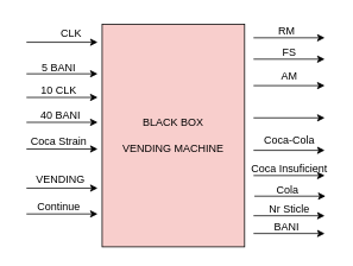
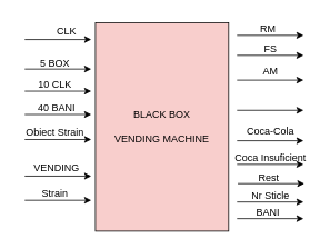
  <mxCell id="0" />
  <mxCell id="1" parent="0" />
  <mxCell id="2" value="BLACK BOX&lt;br&gt;&lt;br&gt;VENDING MACHINE" style="rounded=0;whiteSpace=wrap;html=1;fillColor=#f8cecc;" parent="1" vertex="1"><mxGeometry x="114" y="27" width="160" height="250" as="geometry" /></mxCell>
  <mxCell id="3" value="" style="edgeStyle=none;orthogonalLoop=1;jettySize=auto;html=1;rounded=0;" parent="1" edge="1"><mxGeometry width="80" relative="1" as="geometry"><mxPoint x="29" y="47" as="sourcePoint" /><mxPoint x="109" y="47" as="targetPoint" /><Array as="points" /></mxGeometry></mxCell>
  <mxCell id="4" value="CLK" style="text;html=1;align=center;verticalAlign=middle;resizable=0;points=[];autosize=1;strokeColor=none;fillColor=none;" parent="1" vertex="1"><mxGeometry x="54" y="22" width="50" height="30" as="geometry" /></mxCell>
  <mxCell id="5" value="" style="edgeStyle=none;orthogonalLoop=1;jettySize=auto;html=1;rounded=0;" parent="1" edge="1"><mxGeometry width="80" relative="1" as="geometry"><mxPoint x="29" y="82.47" as="sourcePoint" /><mxPoint x="109" y="82.47" as="targetPoint" /><Array as="points" /></mxGeometry></mxCell>
- <mxCell id="6" value="5 BANI" style="text;html=1;align=center;verticalAlign=middle;resizable=0;points=[];autosize=1;strokeColor=none;fillColor=none;" parent="1" vertex="1"><mxGeometry x="35" y="61" width="60" height="30" as="geometry" /></mxCell>
+ <mxCell id="6" value="5 BOX" style="text;html=1;align=center;verticalAlign=middle;resizable=0;points=[];autosize=1;strokeColor=none;fillColor=none;" parent="1" vertex="1"><mxGeometry x="35" y="61" width="60" height="30" as="geometry" /></mxCell>
  <mxCell id="7" value="10 CLK" style="text;html=1;align=center;verticalAlign=middle;resizable=0;points=[];autosize=1;strokeColor=none;fillColor=none;" parent="1" vertex="1"><mxGeometry x="30" y="86" width="70" height="30" as="geometry" /></mxCell>
  <mxCell id="8" value="" style="edgeStyle=none;orthogonalLoop=1;jettySize=auto;html=1;rounded=0;" parent="1" edge="1"><mxGeometry width="80" relative="1" as="geometry"><mxPoint x="29" y="109" as="sourcePoint" /><mxPoint x="109" y="109" as="targetPoint" /><Array as="points" /></mxGeometry></mxCell>
  <mxCell id="9" value="" style="edgeStyle=none;orthogonalLoop=1;jettySize=auto;html=1;rounded=0;" parent="1" edge="1"><mxGeometry width="80" relative="1" as="geometry"><mxPoint x="29" y="137" as="sourcePoint" /><mxPoint x="109" y="137" as="targetPoint" /><Array as="points" /></mxGeometry></mxCell>
  <mxCell id="10" value="40 BANI" style="text;html=1;align=center;verticalAlign=middle;resizable=0;points=[];autosize=1;strokeColor=none;fillColor=none;" parent="1" vertex="1"><mxGeometry x="32" y="114" width="70" height="30" as="geometry" /></mxCell>
- <mxCell id="11" value="Coca Strain&lt;br&gt;" style="text;html=1;align=center;verticalAlign=middle;resizable=0;points=[];autosize=1;strokeColor=none;fillColor=none;" parent="1" vertex="1"><mxGeometry x="20" y="144" width="90" height="30" as="geometry" /></mxCell>
+ <mxCell id="11" value="Obiect Strain&lt;br&gt;" style="text;html=1;align=center;verticalAlign=middle;resizable=0;points=[];autosize=1;strokeColor=none;fillColor=none;" parent="1" vertex="1"><mxGeometry x="20" y="144" width="90" height="30" as="geometry" /></mxCell>
  <mxCell id="12" value="" style="edgeStyle=none;orthogonalLoop=1;jettySize=auto;html=1;rounded=0;" parent="1" edge="1"><mxGeometry width="80" relative="1" as="geometry"><mxPoint x="29" y="167" as="sourcePoint" /><mxPoint x="109" y="167" as="targetPoint" /><Array as="points" /></mxGeometry></mxCell>
  <mxCell id="13" value="VENDING" style="text;html=1;align=center;verticalAlign=middle;resizable=0;points=[];autosize=1;strokeColor=none;fillColor=none;" parent="1" vertex="1"><mxGeometry x="27" y="187" width="80" height="30" as="geometry" /></mxCell>
  <mxCell id="14" value="" style="edgeStyle=none;orthogonalLoop=1;jettySize=auto;html=1;rounded=0;" parent="1" edge="1"><mxGeometry width="80" relative="1" as="geometry"><mxPoint x="29" y="211" as="sourcePoint" /><mxPoint x="109" y="211" as="targetPoint" /><Array as="points" /></mxGeometry></mxCell>
  <mxCell id="15" value="" style="edgeStyle=none;orthogonalLoop=1;jettySize=auto;html=1;rounded=0;" parent="1" edge="1"><mxGeometry width="80" relative="1" as="geometry"><mxPoint x="29" y="240" as="sourcePoint" /><mxPoint x="109" y="240" as="targetPoint" /><Array as="points" /></mxGeometry></mxCell>
- <mxCell id="16" value="Continue" style="text;html=1;align=center;verticalAlign=middle;resizable=0;points=[];autosize=1;strokeColor=none;fillColor=none;" parent="1" vertex="1"><mxGeometry x="30" y="217" width="70" height="30" as="geometry" /></mxCell>
+ <mxCell id="16" value="Strain" style="text;html=1;align=center;verticalAlign=middle;resizable=0;points=[];autosize=1;strokeColor=none;fillColor=none;" parent="1" vertex="1"><mxGeometry x="30" y="217" width="70" height="30" as="geometry" /></mxCell>
  <mxCell id="17" value="" style="edgeStyle=none;orthogonalLoop=1;jettySize=auto;html=1;rounded=0;" parent="1" edge="1"><mxGeometry width="80" relative="1" as="geometry"><mxPoint x="284" y="42" as="sourcePoint" /><mxPoint x="364" y="42" as="targetPoint" /><Array as="points" /></mxGeometry></mxCell>
  <mxCell id="18" value="" style="edgeStyle=none;orthogonalLoop=1;jettySize=auto;html=1;rounded=0;" parent="1" edge="1"><mxGeometry width="80" relative="1" as="geometry"><mxPoint x="284" y="66" as="sourcePoint" /><mxPoint x="364" y="66" as="targetPoint" /><Array as="points" /></mxGeometry></mxCell>
  <mxCell id="19" value="RM" style="text;html=1;align=center;verticalAlign=middle;resizable=0;points=[];autosize=1;strokeColor=none;fillColor=none;" parent="1" vertex="1"><mxGeometry x="301" y="20" width="40" height="30" as="geometry" /></mxCell>
  <mxCell id="20" value="FS" style="text;html=1;align=center;verticalAlign=middle;resizable=0;points=[];autosize=1;strokeColor=none;fillColor=none;" parent="1" vertex="1"><mxGeometry x="304" y="44" width="40" height="30" as="geometry" /></mxCell>
  <mxCell id="21" value="" style="edgeStyle=none;orthogonalLoop=1;jettySize=auto;html=1;rounded=0;" parent="1" edge="1"><mxGeometry width="80" relative="1" as="geometry"><mxPoint x="284" y="95.76" as="sourcePoint" /><mxPoint x="364" y="95.76" as="targetPoint" /><Array as="points" /></mxGeometry></mxCell>
  <mxCell id="22" value="AM" style="text;html=1;align=center;verticalAlign=middle;resizable=0;points=[];autosize=1;strokeColor=none;fillColor=none;" parent="1" vertex="1"><mxGeometry x="304" y="70" width="40" height="30" as="geometry" /></mxCell>
  <mxCell id="23" value="" style="edgeStyle=none;orthogonalLoop=1;jettySize=auto;html=1;rounded=0;" parent="1" edge="1"><mxGeometry width="80" relative="1" as="geometry"><mxPoint x="284" y="132" as="sourcePoint" /><mxPoint x="364" y="132" as="targetPoint" /><Array as="points" /></mxGeometry></mxCell>
  <mxCell id="24" value="Coca-Cola" style="text;html=1;align=center;verticalAlign=middle;resizable=0;points=[];autosize=1;strokeColor=none;fillColor=none;" parent="1" vertex="1"><mxGeometry x="284" y="142" width="80" height="30" as="geometry" /></mxCell>
  <mxCell id="25" value="" style="edgeStyle=none;orthogonalLoop=1;jettySize=auto;html=1;rounded=0;" parent="1" edge="1"><mxGeometry width="80" relative="1" as="geometry"><mxPoint x="284" y="168.51" as="sourcePoint" /><mxPoint x="364" y="168.51" as="targetPoint" /><Array as="points" /></mxGeometry></mxCell>
  <mxCell id="26" value="" style="edgeStyle=none;orthogonalLoop=1;jettySize=auto;html=1;rounded=0;" edge="1" parent="1"><mxGeometry width="80" relative="1" as="geometry"><mxPoint x="284" y="196.86" as="sourcePoint" /><mxPoint x="364" y="196.86" as="targetPoint" /><Array as="points" /></mxGeometry></mxCell>
  <mxCell id="27" value="" style="edgeStyle=none;orthogonalLoop=1;jettySize=auto;html=1;rounded=0;" edge="1" parent="1"><mxGeometry width="80" relative="1" as="geometry"><mxPoint x="285" y="220" as="sourcePoint" /><mxPoint x="365" y="220" as="targetPoint" /><Array as="points" /></mxGeometry></mxCell>
  <mxCell id="28" value="" style="edgeStyle=none;orthogonalLoop=1;jettySize=auto;html=1;rounded=0;" edge="1" parent="1"><mxGeometry width="80" relative="1" as="geometry"><mxPoint x="284" y="242" as="sourcePoint" /><mxPoint x="364" y="242" as="targetPoint" /><Array as="points" /></mxGeometry></mxCell>
  <mxCell id="29" value="" style="edgeStyle=none;orthogonalLoop=1;jettySize=auto;html=1;rounded=0;" edge="1" parent="1"><mxGeometry width="80" relative="1" as="geometry"><mxPoint x="284" y="262" as="sourcePoint" /><mxPoint x="364" y="262" as="targetPoint" /><Array as="points" /></mxGeometry></mxCell>
  <mxCell id="30" value="Coca Insuficient" style="text;html=1;align=center;verticalAlign=middle;resizable=0;points=[];autosize=1;strokeColor=none;fillColor=none;" vertex="1" parent="1"><mxGeometry x="274" y="175" width="100" height="30" as="geometry" /></mxCell>
- <mxCell id="31" value="Cola" style="text;html=1;align=center;verticalAlign=middle;resizable=0;points=[];autosize=1;strokeColor=none;fillColor=none;" vertex="1" parent="1"><mxGeometry x="297" y="198" width="50" height="30" as="geometry" /></mxCell>
+ <mxCell id="31" value="Rest" style="text;html=1;align=center;verticalAlign=middle;resizable=0;points=[];autosize=1;strokeColor=none;fillColor=none;" vertex="1" parent="1"><mxGeometry x="297" y="198" width="50" height="30" as="geometry" /></mxCell>
  <mxCell id="32" value="Nr Sticle" style="text;html=1;align=center;verticalAlign=middle;resizable=0;points=[];autosize=1;strokeColor=none;fillColor=none;" vertex="1" parent="1"><mxGeometry x="289" y="220" width="70" height="30" as="geometry" /></mxCell>
  <mxCell id="33" value="BANI" style="text;html=1;align=center;verticalAlign=middle;resizable=0;points=[];autosize=1;strokeColor=none;fillColor=none;" vertex="1" parent="1"><mxGeometry x="291" y="240" width="60" height="30" as="geometry" /></mxCell>
